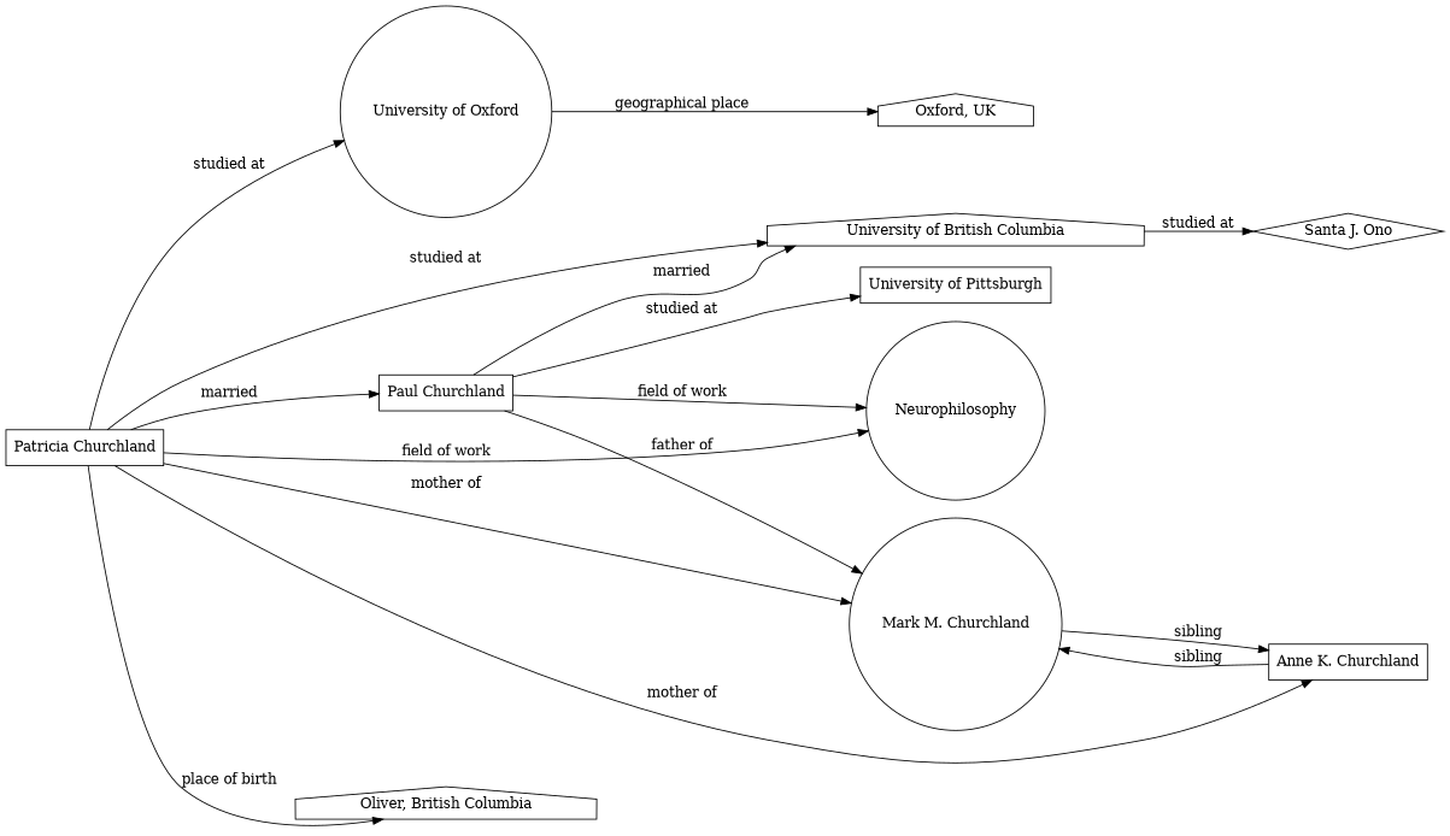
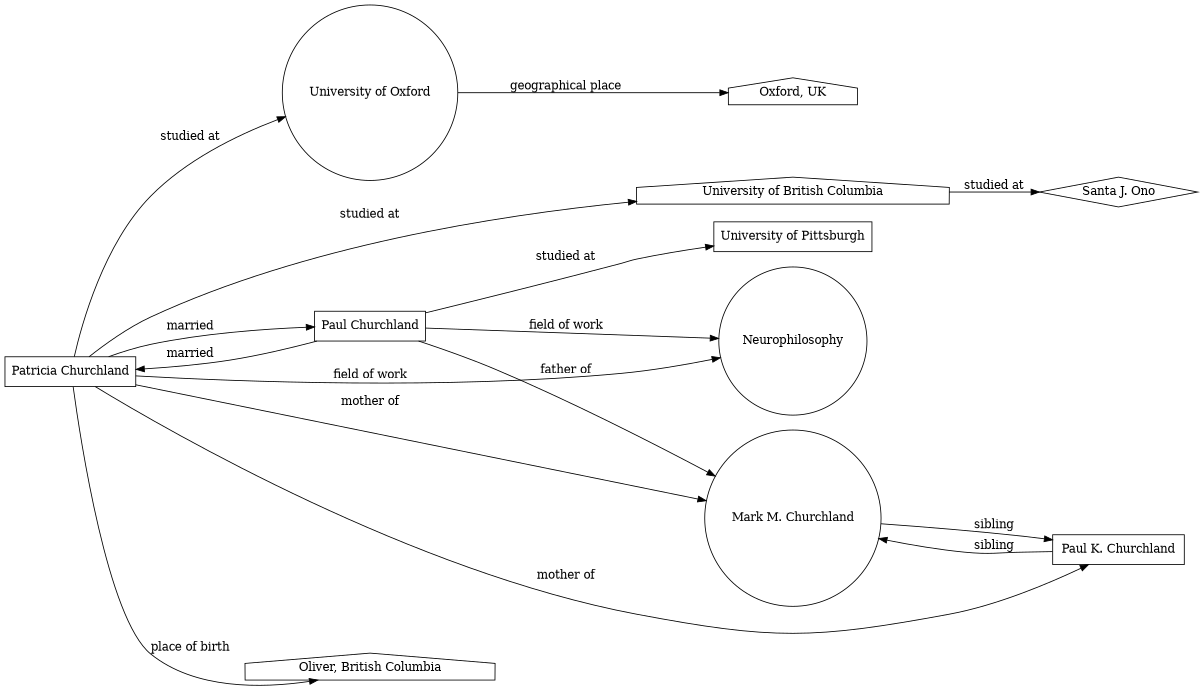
  digraph {
    rankdir=LR
    node [shape=box]
    "University of Oxford" [shape=circle]
    "Patricia Churchland"
    "University of British Columbia" [shape=house]
    Neurophilosophy [shape=circle]
    "Oliver, British Columbia" [shape=house]
    "Paul Churchland"
    "Mark M. Churchland" [shape=circle]
-   "Anne K. Churchland"
+   "Anne K. Churchland" [label="Paul K. Churchland"]
    "Oxford, UK" [shape=house]
    "Santa J. Ono" [shape=diamond]
    "University of Pittsburgh"
    "University of Oxford" -> "Oxford, UK" [label="geographical place"]
    "Patricia Churchland" -> "University of Oxford" [label="studied at"]
    "Patricia Churchland" -> "University of British Columbia" [label="studied at"]
    "Patricia Churchland" -> Neurophilosophy [label="field of work"]
    "Patricia Churchland" -> "Oliver, British Columbia" [label="place of birth"]
    "Patricia Churchland" -> "Paul Churchland" [label=married]
    "Patricia Churchland" -> "Mark M. Churchland" [label="mother of"]
    "Patricia Churchland" -> "Anne K. Churchland" [label="mother of"]
    "University of British Columbia" -> "Santa J. Ono" [label="studied at"]
-   "Paul Churchland" -> "University of British Columbia" [label=married]
+   "Paul Churchland" -> "Patricia Churchland" [label=married]
    "Paul Churchland" -> Neurophilosophy [label="field of work"]
    "Paul Churchland" -> "Mark M. Churchland" [label="father of"]
    "Paul Churchland" -> "University of Pittsburgh" [label="studied at"]
    "Mark M. Churchland" -> "Anne K. Churchland" [label=sibling]
    "Anne K. Churchland" -> "Mark M. Churchland" [label=sibling]
  }
